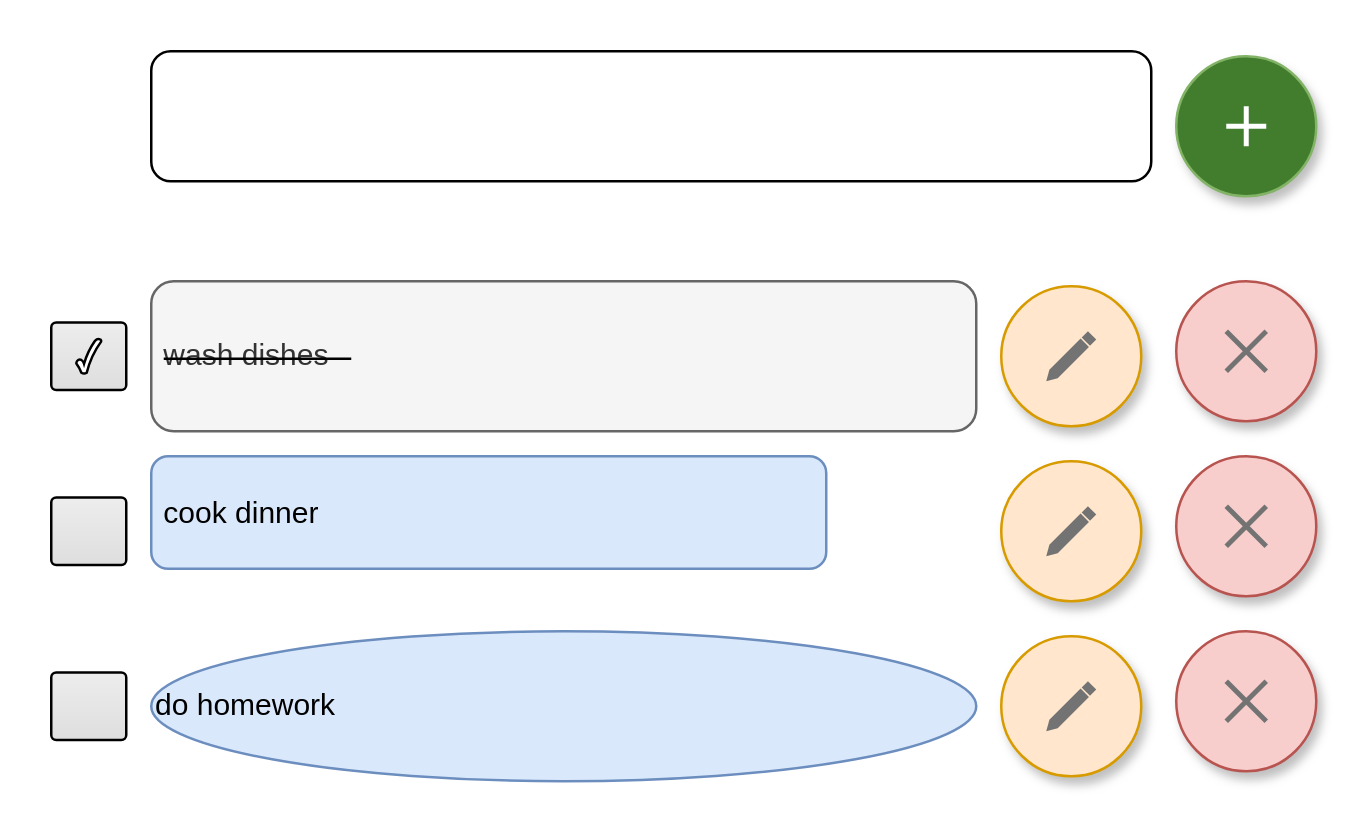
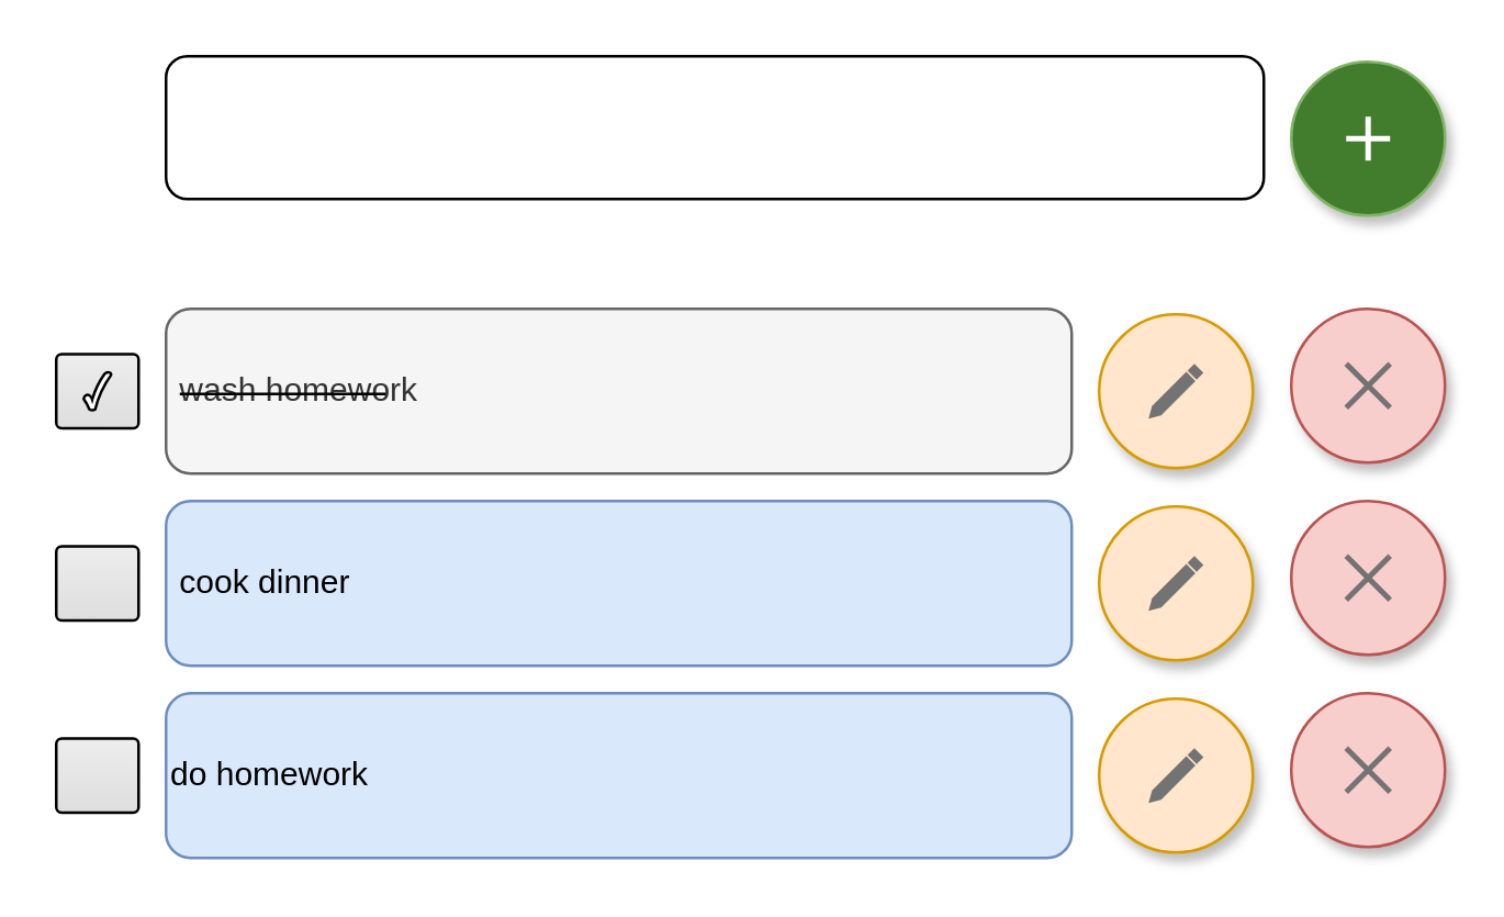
  <mxCell id="0" />
  <mxCell id="1" parent="0" />
- <mxCell id="2" value="&amp;nbsp;wash dishes" style="rounded=1;whiteSpace=wrap;html=1;align=left;fillColor=#f5f5f5;fontColor=#333333;strokeColor=#666666;" vertex="1" parent="1"><mxGeometry x="60" y="112" width="330" height="60" as="geometry" /></mxCell>
+ <mxCell id="2" value="&amp;nbsp;wash homework" style="rounded=1;whiteSpace=wrap;html=1;align=left;fillColor=#f5f5f5;fontColor=#333333;strokeColor=#666666;" vertex="1" parent="1"><mxGeometry x="60" y="112" width="330" height="60" as="geometry" /></mxCell>
  <mxCell id="3" value="" style="shape=ellipse;fillColor=#417D2C;strokeColor=#82b366;shadow=1;aspect=fixed;sketch=0;html=1;labelPosition=center;verticalLabelPosition=bottom;align=center;verticalAlign=top;" vertex="1" parent="1"><mxGeometry x="470" y="22" width="56" height="56" as="geometry" /></mxCell>
  <mxCell id="4" value="" style="dashed=0;html=1;shape=mxgraph.gmdl.plus;strokeColor=#ffffff;strokeWidth=2;shadow=0;sketch=0;" vertex="1" parent="3"><mxGeometry x="20" y="20" width="16" height="16" as="geometry" /></mxCell>
  <mxCell id="5" value="" style="shape=ellipse;dashed=0;strokeColor=#d79b00;shadow=1;fontSize=13;align=center;verticalAlign=top;labelPosition=center;verticalLabelPosition=bottom;html=1;aspect=fixed;fillColor=#ffe6cc;" vertex="1" parent="1"><mxGeometry x="400" y="114" width="56" height="56" as="geometry" /></mxCell>
  <mxCell id="6" value="" style="dashed=0;html=1;shape=mxgraph.gmdl.edit;strokeColor=none;fillColor=#737373;shadow=0;sketch=0;html=1;labelPosition=center;verticalLabelPosition=bottom;align=center;verticalAlign=top;" vertex="1" parent="5"><mxGeometry x="18" y="18" width="20" height="20" as="geometry" /></mxCell>
  <mxCell id="7" value="" style="shape=ellipse;dashed=0;strokeColor=#b85450;shadow=1;fontSize=13;align=center;verticalAlign=top;labelPosition=center;verticalLabelPosition=bottom;html=1;aspect=fixed;fillColor=#f8cecc;" vertex="1" parent="1"><mxGeometry x="470" y="112" width="56" height="56" as="geometry" /></mxCell>
  <mxCell id="8" value="" style="dashed=0;html=1;shape=mxgraph.gmdl.x;strokeColor=#737373;strokeWidth=2;shadow=0;sketch=0;html=1;labelPosition=center;verticalLabelPosition=bottom;align=center;verticalAlign=top;" vertex="1" parent="7"><mxGeometry x="20" y="20" width="16" height="16" as="geometry" /></mxCell>
- <mxCell id="9" value="&amp;nbsp;cook dinner" style="rounded=1;whiteSpace=wrap;html=1;align=left;fillColor=#dae8fc;strokeColor=#6c8ebf;" vertex="1" parent="1"><mxGeometry x="60" y="182" width="270" height="45" as="geometry" /></mxCell>
+ <mxCell id="9" value="&amp;nbsp;cook dinner" style="rounded=1;whiteSpace=wrap;html=1;align=left;fillColor=#dae8fc;strokeColor=#6c8ebf;" vertex="1" parent="1"><mxGeometry x="60" y="182" width="330" height="60" as="geometry" /></mxCell>
  <mxCell id="10" value="" style="shape=ellipse;dashed=0;strokeColor=#d79b00;shadow=1;fontSize=13;align=center;verticalAlign=top;labelPosition=center;verticalLabelPosition=bottom;html=1;aspect=fixed;fillColor=#ffe6cc;" vertex="1" parent="1"><mxGeometry x="400" y="184" width="56" height="56" as="geometry" /></mxCell>
  <mxCell id="11" value="" style="dashed=0;html=1;shape=mxgraph.gmdl.edit;strokeColor=none;fillColor=#737373;shadow=0;sketch=0;html=1;labelPosition=center;verticalLabelPosition=bottom;align=center;verticalAlign=top;" vertex="1" parent="10"><mxGeometry x="18" y="18" width="20" height="20" as="geometry" /></mxCell>
  <mxCell id="12" value="" style="shape=ellipse;dashed=0;strokeColor=#b85450;shadow=1;fontSize=13;align=center;verticalAlign=top;labelPosition=center;verticalLabelPosition=bottom;html=1;aspect=fixed;fillColor=#f8cecc;" vertex="1" parent="1"><mxGeometry x="470" y="182" width="56" height="56" as="geometry" /></mxCell>
  <mxCell id="13" value="" style="dashed=0;html=1;shape=mxgraph.gmdl.x;strokeColor=#737373;strokeWidth=2;shadow=0;sketch=0;html=1;labelPosition=center;verticalLabelPosition=bottom;align=center;verticalAlign=top;" vertex="1" parent="12"><mxGeometry x="20" y="20" width="16" height="16" as="geometry" /></mxCell>
  <mxCell id="14" value="" style="html=1;shadow=0;dashed=0;shape=mxgraph.bootstrap.checkbox2;labelPosition=right;verticalLabelPosition=middle;align=left;verticalAlign=middle;gradientColor=#DEDEDE;fillColor=#EDEDED;checked=0;spacing=5;checkedFill=#0085FC;checkedStroke=#ffffff;sketch=0;" vertex="1" parent="1"><mxGeometry x="20" y="128.5" width="30" height="27" as="geometry" /></mxCell>
  <mxCell id="15" value="" style="verticalLabelPosition=bottom;verticalAlign=top;html=1;shape=mxgraph.basic.tick" vertex="1" parent="1"><mxGeometry x="30" y="135" width="10" height="14" as="geometry" /></mxCell>
  <mxCell id="16" value="" style="html=1;shadow=0;dashed=0;shape=mxgraph.bootstrap.checkbox2;labelPosition=right;verticalLabelPosition=middle;align=left;verticalAlign=middle;gradientColor=#DEDEDE;fillColor=#EDEDED;checked=0;spacing=5;checkedFill=#0085FC;checkedStroke=#ffffff;sketch=0;" vertex="1" parent="1"><mxGeometry x="20" y="198.5" width="30" height="27" as="geometry" /></mxCell>
  <mxCell id="17" value="" style="rounded=1;whiteSpace=wrap;html=1;align=left;" vertex="1" parent="1"><mxGeometry x="60" y="20" width="400" height="52" as="geometry" /></mxCell>
  <mxCell id="18" value="" style="endArrow=none;html=1;strokeWidth=1;rounded=0;" edge="1" parent="1"><mxGeometry width="50" height="50" relative="1" as="geometry"><mxPoint x="65" y="143" as="sourcePoint" /><mxPoint x="140" y="143" as="targetPoint" /></mxGeometry></mxCell>
- <mxCell id="19" value="do homework" style="ellipse;whiteSpace=wrap;html=1;align=left;fillColor=#dae8fc;strokeColor=#6c8ebf;" vertex="1" parent="1"><mxGeometry x="60" y="252" width="330" height="60" as="geometry" /></mxCell>
+ <mxCell id="19" value="do homework" style="rounded=1;whiteSpace=wrap;html=1;align=left;fillColor=#dae8fc;strokeColor=#6c8ebf;" vertex="1" parent="1"><mxGeometry x="60" y="252" width="330" height="60" as="geometry" /></mxCell>
  <mxCell id="20" value="" style="shape=ellipse;dashed=0;strokeColor=#d79b00;shadow=1;fontSize=13;align=center;verticalAlign=top;labelPosition=center;verticalLabelPosition=bottom;html=1;aspect=fixed;fillColor=#ffe6cc;" vertex="1" parent="1"><mxGeometry x="400" y="254" width="56" height="56" as="geometry" /></mxCell>
  <mxCell id="21" value="" style="dashed=0;html=1;shape=mxgraph.gmdl.edit;strokeColor=none;fillColor=#737373;shadow=0;sketch=0;html=1;labelPosition=center;verticalLabelPosition=bottom;align=center;verticalAlign=top;" vertex="1" parent="20"><mxGeometry x="18" y="18" width="20" height="20" as="geometry" /></mxCell>
  <mxCell id="22" value="" style="shape=ellipse;dashed=0;strokeColor=#b85450;shadow=1;fontSize=13;align=center;verticalAlign=top;labelPosition=center;verticalLabelPosition=bottom;html=1;aspect=fixed;fillColor=#f8cecc;" vertex="1" parent="1"><mxGeometry x="470" y="252" width="56" height="56" as="geometry" /></mxCell>
  <mxCell id="23" value="" style="dashed=0;html=1;shape=mxgraph.gmdl.x;strokeColor=#737373;strokeWidth=2;shadow=0;sketch=0;html=1;labelPosition=center;verticalLabelPosition=bottom;align=center;verticalAlign=top;" vertex="1" parent="22"><mxGeometry x="20" y="20" width="16" height="16" as="geometry" /></mxCell>
  <mxCell id="24" value="" style="html=1;shadow=0;dashed=0;shape=mxgraph.bootstrap.checkbox2;labelPosition=right;verticalLabelPosition=middle;align=left;verticalAlign=middle;gradientColor=#DEDEDE;fillColor=#EDEDED;checked=0;spacing=5;checkedFill=#0085FC;checkedStroke=#ffffff;sketch=0;" vertex="1" parent="1"><mxGeometry x="20" y="268.5" width="30" height="27" as="geometry" /></mxCell>
